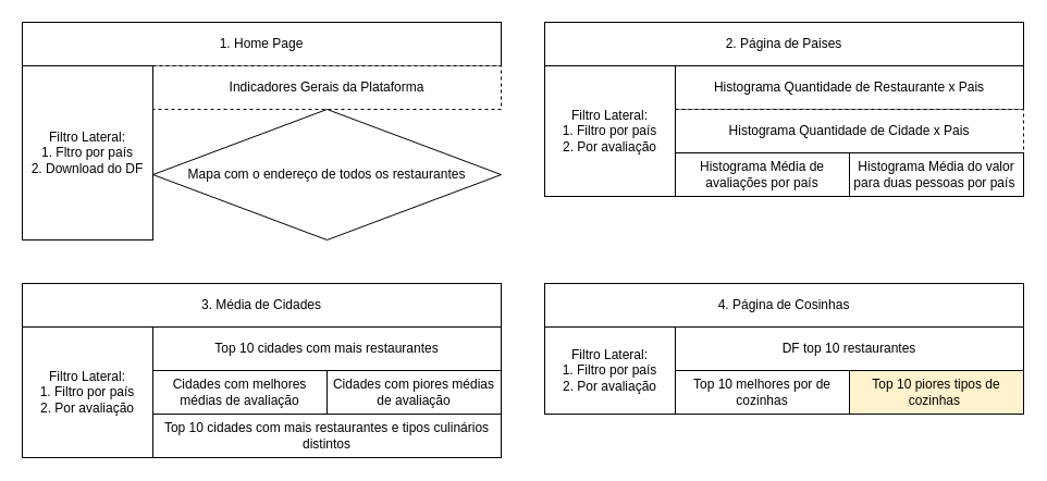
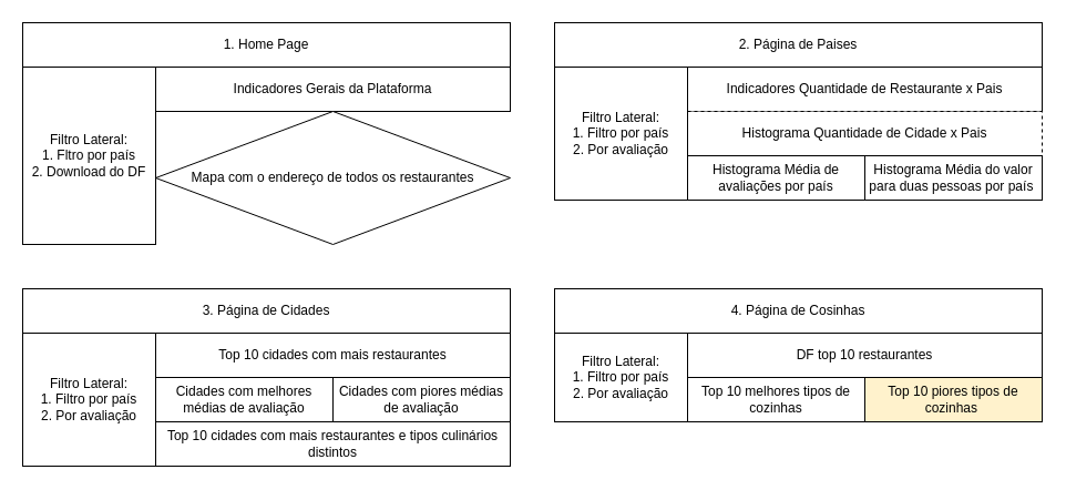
  <mxCell id="0" />
  <mxCell id="1" parent="0" />
  <mxCell id="2" value="1. Home Page" style="rounded=0;whiteSpace=wrap;html=1;" parent="1" vertex="1"><mxGeometry x="20" y="20" width="440" height="40" as="geometry" /></mxCell>
- <mxCell id="3" value="Indicadores Gerais da Plataforma" style="rounded=0;whiteSpace=wrap;html=1;dashed=1;" vertex="1" parent="1"><mxGeometry x="140" y="60" width="320" height="40" as="geometry" /></mxCell>
+ <mxCell id="3" value="Indicadores Gerais da Plataforma" style="rounded=0;whiteSpace=wrap;html=1;" vertex="1" parent="1"><mxGeometry x="140" y="60" width="320" height="40" as="geometry" /></mxCell>
  <mxCell id="4" value="Mapa com o endereço de todos os restaurantes" style="rhombus;whiteSpace=wrap;html=1;" vertex="1" parent="1"><mxGeometry x="140" y="100" width="320" height="120" as="geometry" /></mxCell>
  <mxCell id="5" value="Filtro Lateral:&lt;br&gt;1. Fltro por país&lt;br&gt;2. Download do DF" style="rounded=0;whiteSpace=wrap;html=1;" vertex="1" parent="1"><mxGeometry x="20" y="60" width="120" height="160" as="geometry" /></mxCell>
  <mxCell id="6" value="2. Página de Paises" style="rounded=0;whiteSpace=wrap;html=1;" vertex="1" parent="1"><mxGeometry x="500" y="20" width="440" height="40" as="geometry" /></mxCell>
- <mxCell id="7" value="Histograma Quantidade de Restaurante x Pais" style="rounded=0;whiteSpace=wrap;html=1;" vertex="1" parent="1"><mxGeometry x="620" y="60" width="320" height="40" as="geometry" /></mxCell>
+ <mxCell id="7" value="Indicadores Quantidade de Restaurante x Pais" style="rounded=0;whiteSpace=wrap;html=1;" vertex="1" parent="1"><mxGeometry x="620" y="60" width="320" height="40" as="geometry" /></mxCell>
  <mxCell id="8" value="Histograma Quantidade de Cidade x Pais" style="rounded=0;whiteSpace=wrap;html=1;dashed=1;" vertex="1" parent="1"><mxGeometry x="620" y="100" width="320" height="40" as="geometry" /></mxCell>
  <mxCell id="9" value="Histograma Média de avaliações por país" style="rounded=0;whiteSpace=wrap;html=1;" vertex="1" parent="1"><mxGeometry x="620" y="140" width="160" height="40" as="geometry" /></mxCell>
  <mxCell id="10" value="Histograma Média do valor para duas pessoas por país&amp;nbsp;" style="rounded=0;whiteSpace=wrap;html=1;" vertex="1" parent="1"><mxGeometry x="780" y="140" width="160" height="40" as="geometry" /></mxCell>
  <mxCell id="11" value="Filtro Lateral:&lt;br&gt;1. Filtro por país&lt;br&gt;2. Por avaliação" style="rounded=0;whiteSpace=wrap;html=1;" vertex="1" parent="1"><mxGeometry x="500" y="60" width="120" height="120" as="geometry" /></mxCell>
- <mxCell id="12" value="3.&amp;nbsp;Média de Cidades" style="rounded=0;whiteSpace=wrap;html=1;" vertex="1" parent="1"><mxGeometry x="20" y="260" width="440" height="40" as="geometry" /></mxCell>
+ <mxCell id="12" value="3.&amp;nbsp;Página de Cidades" style="rounded=0;whiteSpace=wrap;html=1;" vertex="1" parent="1"><mxGeometry x="20" y="260" width="440" height="40" as="geometry" /></mxCell>
  <mxCell id="13" value="Top 10 cidades com mais restaurantes" style="rounded=0;whiteSpace=wrap;html=1;" vertex="1" parent="1"><mxGeometry x="140" y="300" width="320" height="40" as="geometry" /></mxCell>
  <mxCell id="14" value="Top 10 cidades com mais restaurantes e tipos culinários distintos" style="rounded=0;whiteSpace=wrap;html=1;" vertex="1" parent="1"><mxGeometry x="140" y="380" width="320" height="40" as="geometry" /></mxCell>
  <mxCell id="15" value="Cidades com melhores médias de avaliação" style="rounded=0;whiteSpace=wrap;html=1;" vertex="1" parent="1"><mxGeometry x="140" y="340" width="160" height="40" as="geometry" /></mxCell>
  <mxCell id="16" value="Cidades com piores médias de avaliação" style="rounded=0;whiteSpace=wrap;html=1;" vertex="1" parent="1"><mxGeometry x="300" y="340" width="160" height="40" as="geometry" /></mxCell>
  <mxCell id="17" value="Filtro Lateral:&lt;br&gt;1. Filtro por país&lt;br&gt;2. Por avaliação" style="rounded=0;whiteSpace=wrap;html=1;" vertex="1" parent="1"><mxGeometry x="20" y="300" width="120" height="120" as="geometry" /></mxCell>
  <mxCell id="18" value="4.&amp;nbsp;Página de Cosinhas" style="rounded=0;whiteSpace=wrap;html=1;" vertex="1" parent="1"><mxGeometry x="500" y="260" width="440" height="40" as="geometry" /></mxCell>
  <mxCell id="19" value="DF top 10 restaurantes" style="rounded=0;whiteSpace=wrap;html=1;" vertex="1" parent="1"><mxGeometry x="620" y="300" width="320" height="40" as="geometry" /></mxCell>
- <mxCell id="20" value="Top 10 melhores por de cozinhas" style="rounded=0;whiteSpace=wrap;html=1;" vertex="1" parent="1"><mxGeometry x="620" y="340" width="160" height="40" as="geometry" /></mxCell>
+ <mxCell id="20" value="Top 10 melhores tipos de cozinhas" style="rounded=0;whiteSpace=wrap;html=1;" vertex="1" parent="1"><mxGeometry x="620" y="340" width="160" height="40" as="geometry" /></mxCell>
  <mxCell id="21" value="Top 10 piores tipos de cozinhas&amp;nbsp;" style="rounded=0;whiteSpace=wrap;html=1;fillColor=#fff2cc;" vertex="1" parent="1"><mxGeometry x="780" y="340" width="160" height="40" as="geometry" /></mxCell>
  <mxCell id="22" value="Filtro Lateral:&lt;br&gt;1. Filtro por país&lt;br&gt;2. Por avaliação" style="rounded=0;whiteSpace=wrap;html=1;" vertex="1" parent="1"><mxGeometry x="500" y="300" width="120" height="80" as="geometry" /></mxCell>
